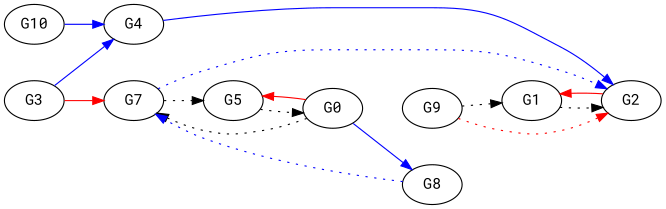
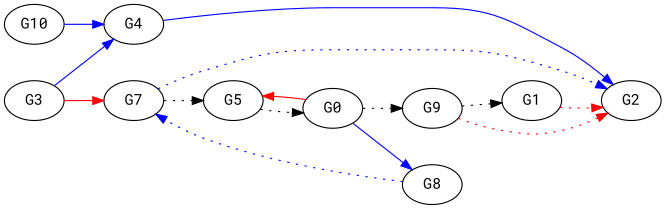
  digraph {
    fontname="Roboto Mono"
    rankdir=LR
    node [fontname="Roboto Mono"]
    edge [fontname="Roboto Mono" style=dotted color=blue]
    n1 [label=G1]
    n2 [label=G2]
    n3 [label=G3]
    n4 [label=G4]
    n5 [label=G7]
    n6 [label=G5]
    n7 [label=G0]
    n8 [label=G8]
    n9 [label=G9]
    n10 [label=G10]
-   n1 -> n2 [color=""]
-   n2 -> n1 [color=red style=""]
+   n1 -> n2 [color=red]
    n3 -> n4 [style=""]
    n3 -> n5 [color=red style=""]
    n4 -> n2 [style=""]
    n5 -> n2
    n5 -> n6 [color=""]
    n6 -> n7 [color=""]
    n7 -> n6 [color=red style=""]
    n7 -> n8 [style=""]
-   n7 -> n5 [color=""]
+   n7 -> n9 [color=""]
    n8 -> n5
    n9 -> n1 [color=""]
    n9 -> n2 [color=red]
    n10 -> n4 [style=""]
  }
